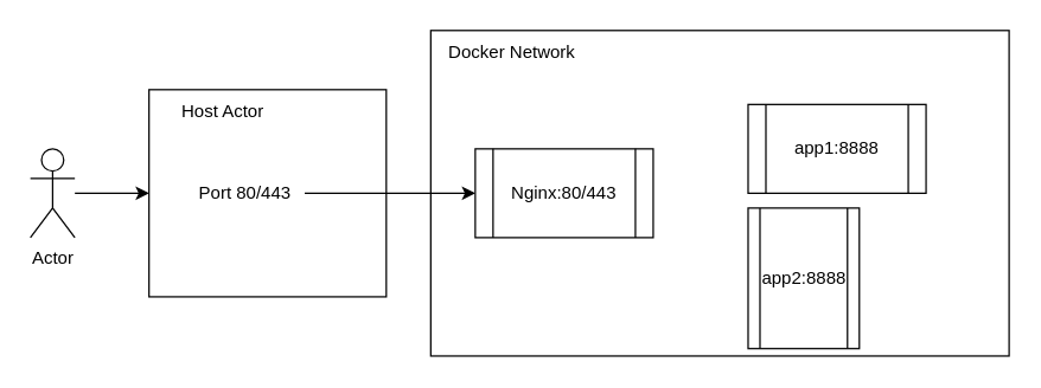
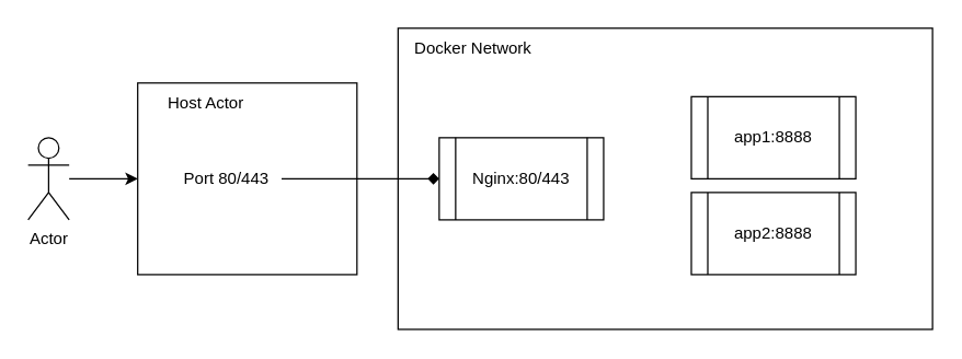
  <mxCell id="0" />
  <mxCell id="1" parent="0" />
  <mxCell id="2" value="" style="rounded=0;whiteSpace=wrap;html=1;" vertex="1" parent="1"><mxGeometry x="290" y="20" width="390" height="220" as="geometry" /></mxCell>
  <mxCell id="3" value="Docker Network" style="text;html=1;strokeColor=none;fillColor=none;align=center;verticalAlign=middle;whiteSpace=wrap;rounded=0;" vertex="1" parent="1"><mxGeometry x="290" y="20" width="110" height="30" as="geometry" /></mxCell>
  <mxCell id="4" value="Nginx:80/443" style="shape=process;whiteSpace=wrap;html=1;backgroundOutline=1;" vertex="1" parent="1"><mxGeometry x="320" y="100" width="120" height="60" as="geometry" /></mxCell>
  <mxCell id="5" value="app1:8888" style="shape=process;whiteSpace=wrap;html=1;backgroundOutline=1;" vertex="1" parent="1"><mxGeometry x="504" y="70" width="120" height="60" as="geometry" /></mxCell>
- <mxCell id="6" value="app2:8888" style="shape=process;whiteSpace=wrap;html=1;backgroundOutline=1;" vertex="1" parent="1"><mxGeometry x="504" y="140" width="75" height="95" as="geometry" /></mxCell>
+ <mxCell id="6" value="app2:8888" style="shape=process;whiteSpace=wrap;html=1;backgroundOutline=1;" vertex="1" parent="1"><mxGeometry x="504" y="140" width="120" height="60" as="geometry" /></mxCell>
  <mxCell id="7" style="edgeStyle=orthogonalEdgeStyle;rounded=0;orthogonalLoop=1;jettySize=auto;html=1;entryX=0;entryY=0.5;entryDx=0;entryDy=0;" edge="1" parent="1" source="8" target="9"><mxGeometry relative="1" as="geometry" /></mxCell>
  <mxCell id="8" value="Actor" style="shape=umlActor;verticalLabelPosition=bottom;verticalAlign=top;html=1;outlineConnect=0;" vertex="1" parent="1"><mxGeometry x="20" y="100" width="30" height="60" as="geometry" /></mxCell>
  <mxCell id="9" value="" style="rounded=0;whiteSpace=wrap;html=1;" vertex="1" parent="1"><mxGeometry x="100" y="60" width="160" height="140" as="geometry" /></mxCell>
  <mxCell id="10" value="Host Actor" style="text;html=1;strokeColor=none;fillColor=none;align=center;verticalAlign=middle;whiteSpace=wrap;rounded=0;" vertex="1" parent="1"><mxGeometry x="100" y="60" width="100" height="30" as="geometry" /></mxCell>
- <mxCell id="11" style="edgeStyle=orthogonalEdgeStyle;rounded=0;orthogonalLoop=1;jettySize=auto;html=1;entryX=0;entryY=0.5;entryDx=0;entryDy=0;" edge="1" parent="1" source="12" target="4"><mxGeometry relative="1" as="geometry" /></mxCell>
+ <mxCell id="11" style="edgeStyle=orthogonalEdgeStyle;rounded=0;orthogonalLoop=1;jettySize=auto;html=1;entryX=0;entryY=0.5;entryDx=0;entryDy=0;endArrow=diamond;" edge="1" parent="1" source="12" target="4"><mxGeometry relative="1" as="geometry" /></mxCell>
  <mxCell id="12" value="Port 80/443" style="text;html=1;strokeColor=none;fillColor=none;align=center;verticalAlign=middle;whiteSpace=wrap;rounded=0;" vertex="1" parent="1"><mxGeometry x="125" y="115" width="80" height="30" as="geometry" /></mxCell>
